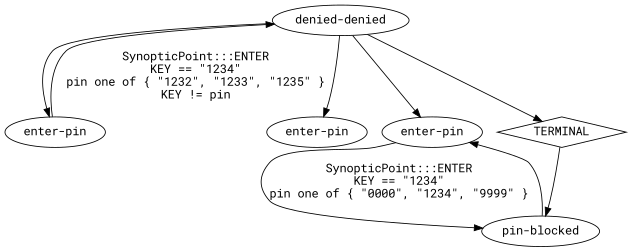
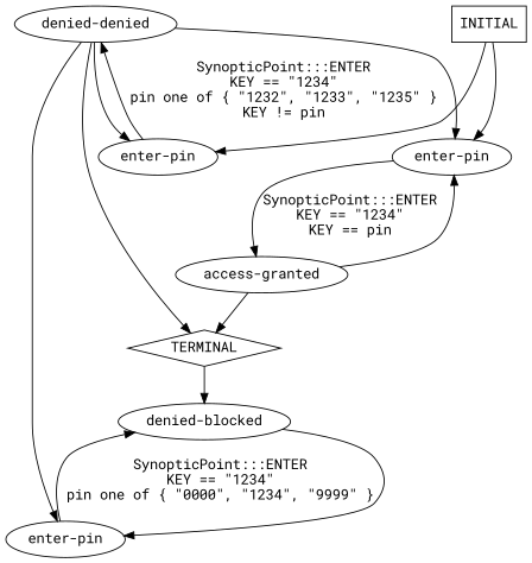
  digraph {
    fontname="Roboto Mono"
    node [fontname="Roboto Mono"]
    edge [fontname="Roboto Mono"]
    n1 [label="denied-denied"]
    n2 [label="enter-pin"]
    n3 [label="enter-pin"]
    n4 [label="enter-pin"]
    n5 [label=TERMINAL shape=diamond]
-   n7 [label="pin-blocked"]
+   n6 [label="access-granted"]
+   n7 [label="denied-blocked"]
+   n8 [label=INITIAL shape=box]
    n1 -> n2
    n1 -> n3
    n1 -> n4
    n1 -> n5
    n2 -> n1 [label="SynopticPoint:::ENTER\nKEY == \"1234\"\npin one of { \"1232\", \"1233\", \"1235\" }\nKEY != pin\n"]
+   n3 -> n6 [label="SynopticPoint:::ENTER\nKEY == \"1234\"\nKEY == pin\n"]
    n4 -> n7 [label="SynopticPoint:::ENTER\nKEY == \"1234\"\npin one of { \"0000\", \"1234\", \"9999\" }\n"]
    n5 -> n7
+   n6 -> n3
+   n6 -> n5
    n7 -> n4
+   n8 -> n2
+   n8 -> n3
  }
